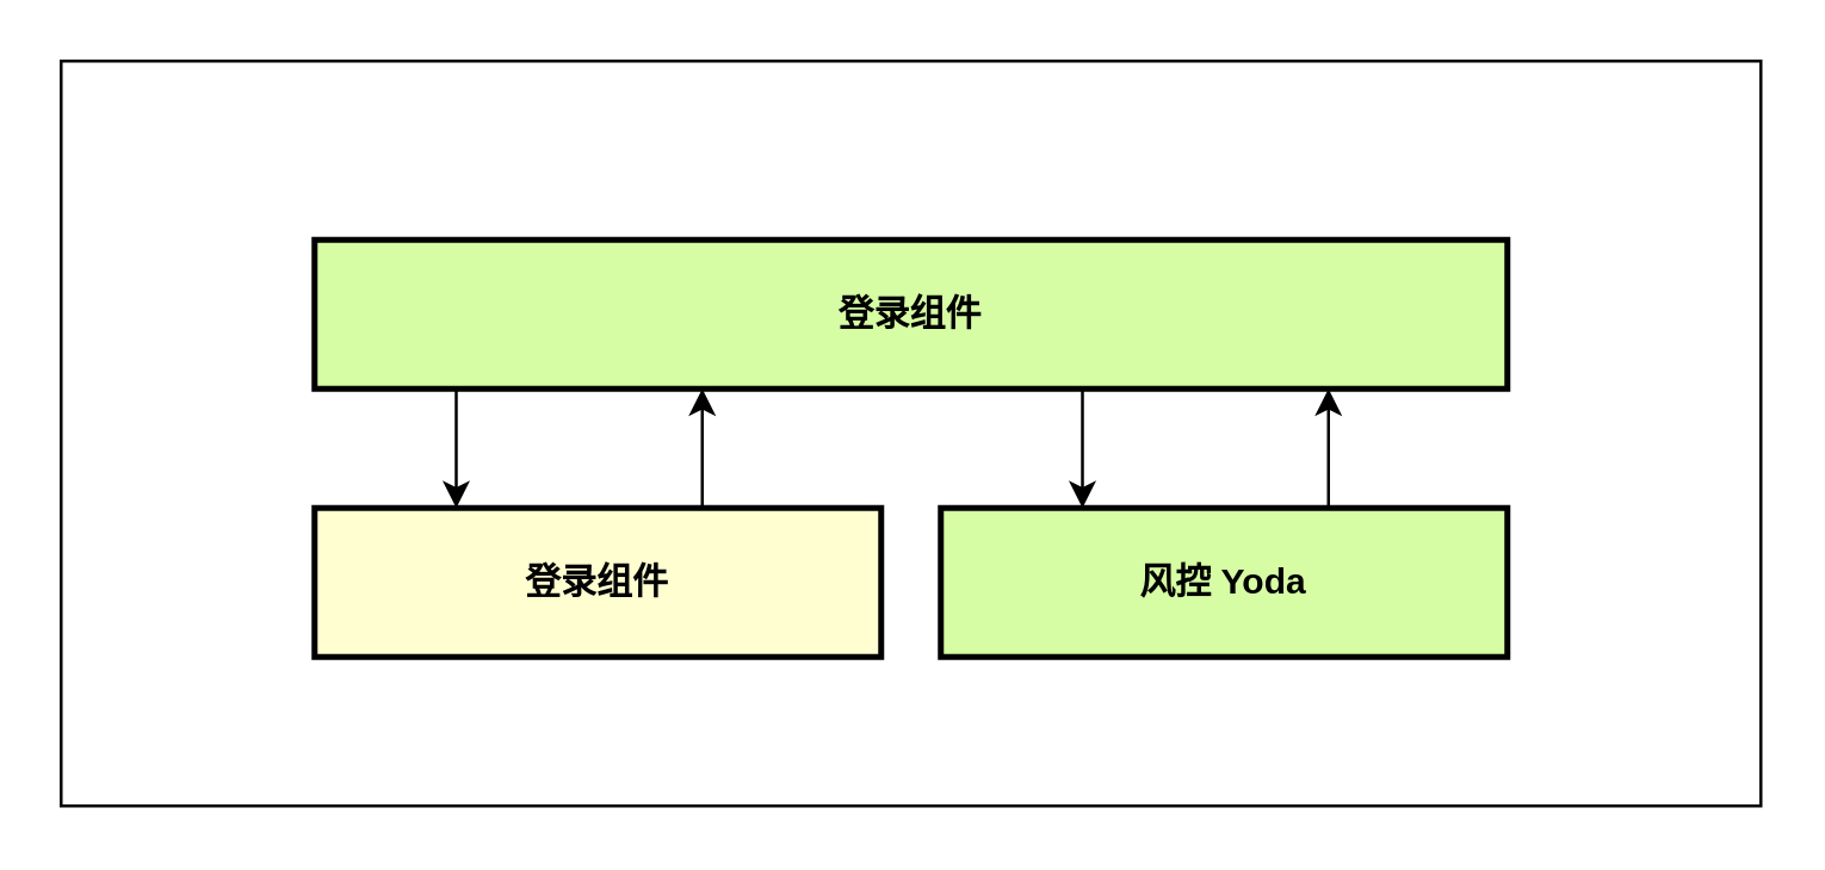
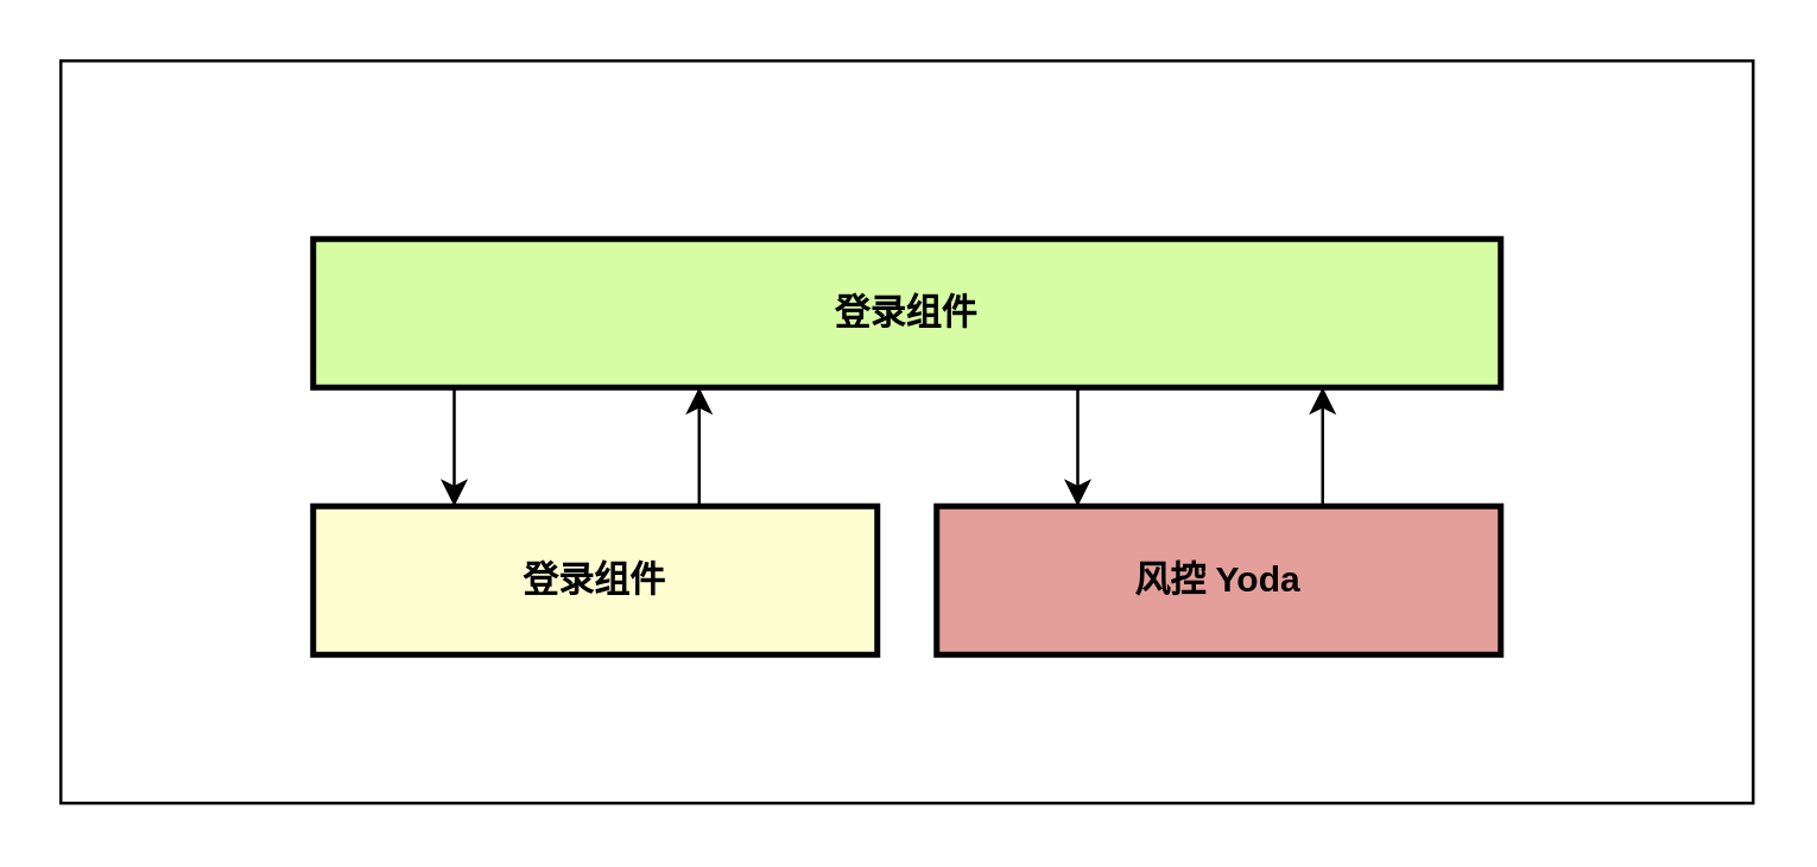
  <mxCell id="0" />
  <mxCell id="1" parent="0" />
  <mxCell id="2" value="" style="rounded=0;whiteSpace=wrap;html=1;fillColor=none;" vertex="1" parent="1"><mxGeometry x="20" y="20" width="570" height="250" as="geometry" /></mxCell>
  <mxCell id="3" style="edgeStyle=orthogonalEdgeStyle;rounded=0;orthogonalLoop=1;jettySize=auto;html=1;entryX=0.25;entryY=0;entryDx=0;entryDy=0;" edge="1" parent="1" source="5" target="7"><mxGeometry relative="1" as="geometry"><Array as="points"><mxPoint x="153" y="165" /></Array></mxGeometry></mxCell>
  <mxCell id="4" style="edgeStyle=orthogonalEdgeStyle;rounded=0;orthogonalLoop=1;jettySize=auto;html=1;entryX=0.25;entryY=0;entryDx=0;entryDy=0;" edge="1" parent="1" source="5" target="8"><mxGeometry relative="1" as="geometry"><Array as="points"><mxPoint x="363" y="150" /></Array></mxGeometry></mxCell>
  <mxCell id="5" value="&lt;b&gt;登录组件&lt;/b&gt;" style="rounded=0;whiteSpace=wrap;html=1;fillColor=#d6fda4;strokeWidth=2;" vertex="1" parent="1"><mxGeometry x="105" y="80" width="400" height="50" as="geometry" /></mxCell>
  <mxCell id="6" style="edgeStyle=orthogonalEdgeStyle;rounded=0;orthogonalLoop=1;jettySize=auto;html=1;" edge="1" parent="1" source="7" target="5"><mxGeometry relative="1" as="geometry"><Array as="points"><mxPoint x="235" y="160" /><mxPoint x="235" y="160" /></Array></mxGeometry></mxCell>
  <mxCell id="7" value="&lt;b&gt;登录组件&lt;/b&gt;" style="rounded=0;whiteSpace=wrap;html=1;fillColor=#fffed1;strokeWidth=2;" vertex="1" parent="1"><mxGeometry x="105" y="170" width="190" height="50" as="geometry" /></mxCell>
- <mxCell id="8" value="&lt;b&gt;风控 Yoda&lt;/b&gt;" style="rounded=0;whiteSpace=wrap;html=1;fillColor=#d6fda4;strokeWidth=2;" vertex="1" parent="1"><mxGeometry x="315" y="170" width="190" height="50" as="geometry" /></mxCell>
+ <mxCell id="8" value="&lt;b&gt;风控 Yoda&lt;/b&gt;" style="rounded=0;whiteSpace=wrap;html=1;fillColor=#e49f9a;strokeWidth=2;" vertex="1" parent="1"><mxGeometry x="315" y="170" width="190" height="50" as="geometry" /></mxCell>
  <mxCell id="9" style="edgeStyle=orthogonalEdgeStyle;rounded=0;orthogonalLoop=1;jettySize=auto;html=1;" edge="1" parent="1"><mxGeometry relative="1" as="geometry"><mxPoint x="445" y="170" as="sourcePoint" /><mxPoint x="445" y="130" as="targetPoint" /><Array as="points"><mxPoint x="445" y="150" /><mxPoint x="445" y="150" /></Array></mxGeometry></mxCell>
